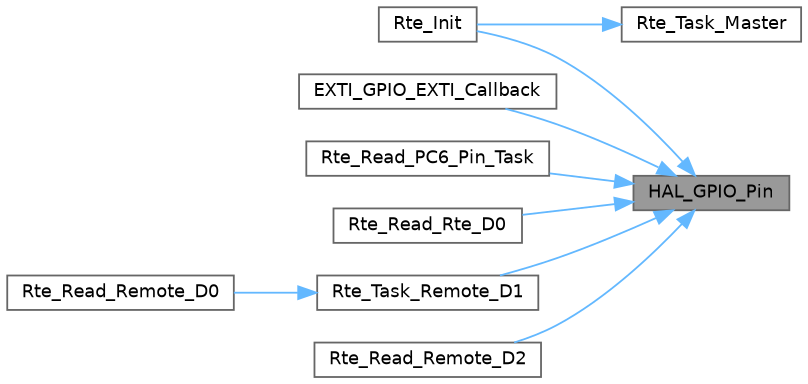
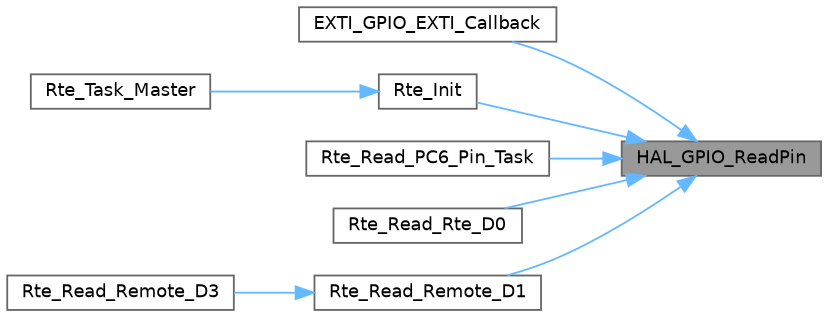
  digraph {
    rankdir=RL
    node [color=grey40 fillcolor=white fontname=Helvetica fontsize=10 shape=box style=filled]
    edge [color=steelblue1 dir=back fontname=Helvetica fontsize=10 labelfontname=Helvetica labelfontsize=10 style=solid]
-   n1 [color=gray40 fillcolor=grey60 fontcolor=black height=0.2 label=HAL_GPIO_Pin width=0.4]
+   n1 [color=gray40 fillcolor=grey60 fontcolor=black height=0.2 label=HAL_GPIO_ReadPin width=0.4]
    n2 [height=0.2 label=EXTI_GPIO_EXTI_Callback width=0.4]
    n3 [height=0.2 label=Rte_Init width=0.4]
    n4 [height=0.2 label=Rte_Read_PC6_Pin_Task width=0.4]
    n5 [height=0.2 label=Rte_Read_Rte_D0 width=0.4]
-   n6 [height=0.2 label=Rte_Task_Remote_D1 width=0.4]
-   n7 [height=0.2 label=Rte_Read_Remote_D2 width=0.4]
+   n6 [height=0.2 label=Rte_Read_Remote_D1 width=0.4]
    n8 [height=0.2 label=Rte_Task_Master width=0.4]
-   n9 [height=0.2 label=Rte_Read_Remote_D0 width=0.4]
+   n9 [height=0.2 label=Rte_Read_Remote_D3 width=0.4]
    n1 -> n2
    n1 -> n3
    n1 -> n4
    n1 -> n5
    n1 -> n6
-   n1 -> n7
-   n8 -> n3
+   n3 -> n8
    n6 -> n9
  }
